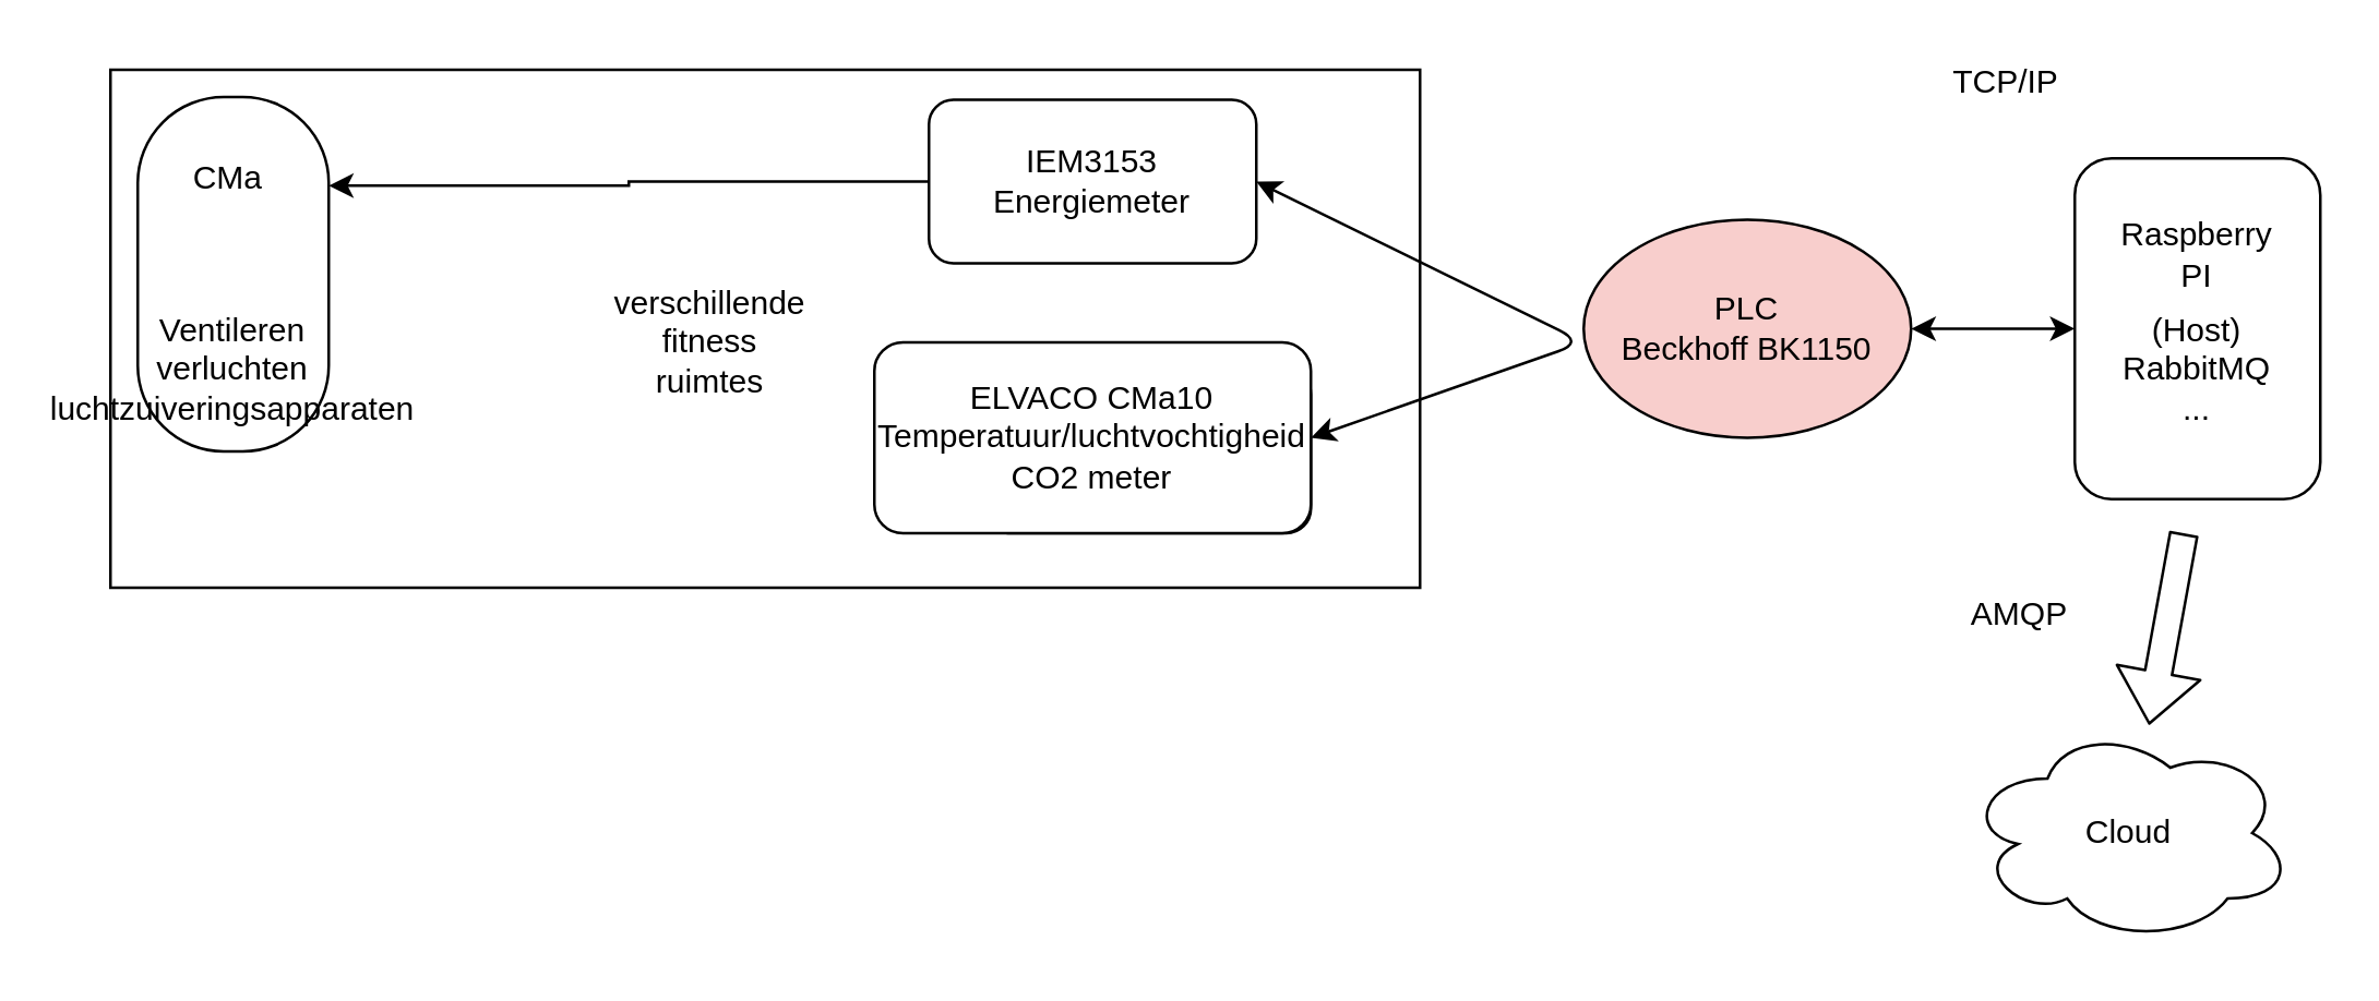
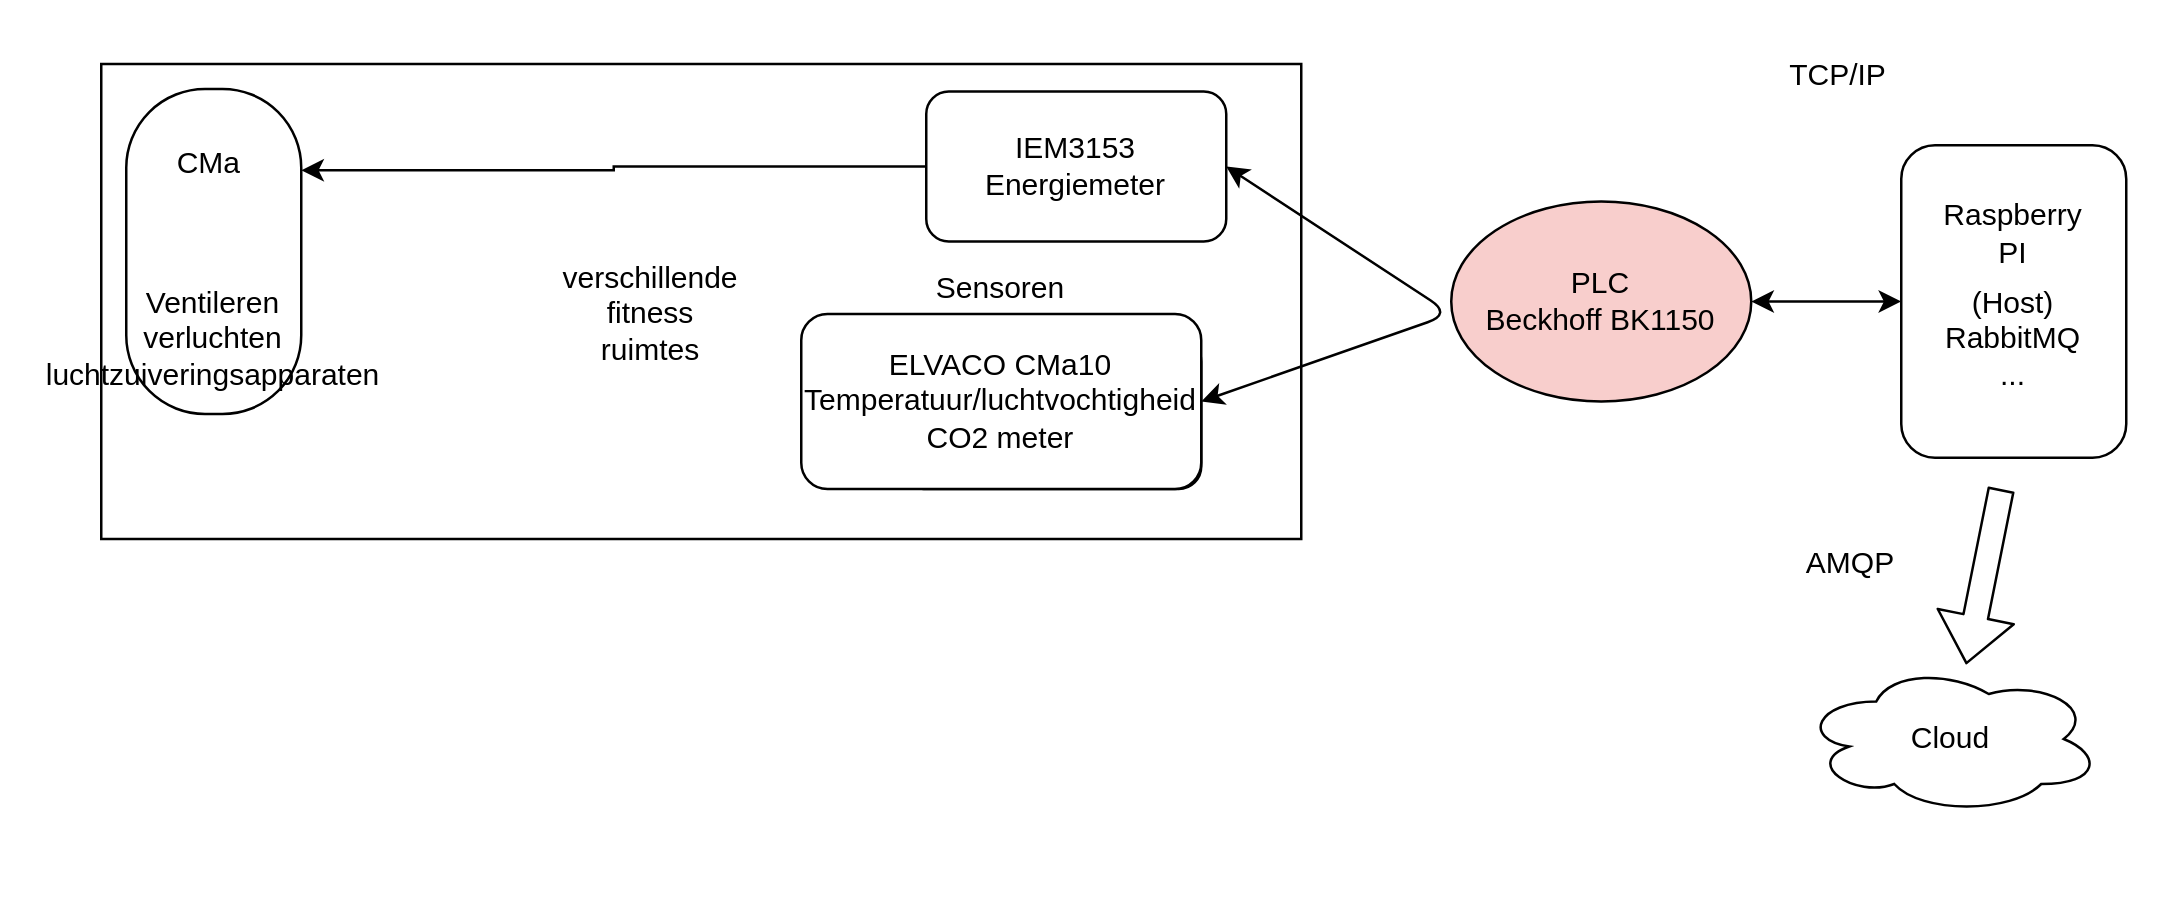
  <mxCell id="0" />
  <mxCell id="1" parent="0" />
  <mxCell id="2" value="Text" style="text;html=1;strokeColor=none;fillColor=none;align=center;verticalAlign=middle;whiteSpace=wrap;rounded=0;" vertex="1" parent="1"><mxGeometry x="60" y="55" width="40" height="20" as="geometry" /></mxCell>
  <mxCell id="3" value="" style="rounded=0;whiteSpace=wrap;html=1;" vertex="1" parent="1"><mxGeometry x="40" y="25" width="480" height="190" as="geometry" /></mxCell>
  <mxCell id="4" value="" style="rounded=1;whiteSpace=wrap;html=1;rotation=-90;arcSize=45;" vertex="1" parent="1"><mxGeometry x="20" y="65" width="130" height="70" as="geometry" /></mxCell>
  <mxCell id="5" value="CMa&amp;nbsp;" style="text;html=1;strokeColor=none;fillColor=none;align=center;verticalAlign=middle;whiteSpace=wrap;rounded=0;" vertex="1" parent="1"><mxGeometry x="65" y="55" width="40" height="20" as="geometry" /></mxCell>
  <mxCell id="6" value="Ventileren&lt;br&gt;verluchten&lt;br&gt;luchtzuiveringsapparaten&lt;br&gt;" style="text;html=1;strokeColor=none;fillColor=none;align=center;verticalAlign=middle;whiteSpace=wrap;rounded=0;" vertex="1" parent="1"><mxGeometry x="65" y="115" width="40" height="40" as="geometry" /></mxCell>
  <mxCell id="7" value="verschillende fitness ruimtes" style="text;html=1;strokeColor=none;fillColor=none;align=center;verticalAlign=middle;whiteSpace=wrap;rounded=0;" vertex="1" parent="1"><mxGeometry x="240" y="115" width="40" height="20" as="geometry" /></mxCell>
  <mxCell id="8" value="" style="rounded=1;whiteSpace=wrap;html=1;" vertex="1" parent="1"><mxGeometry x="360" y="135" width="120" height="60" as="geometry" /></mxCell>
  <mxCell id="9" value="ELVACO CMa10&lt;br&gt;Temperatuur/luchtvochtigheid&lt;br&gt;CO2 meter" style="rounded=1;whiteSpace=wrap;html=1;" vertex="1" parent="1"><mxGeometry x="320" y="125" width="160" height="70" as="geometry" /></mxCell>
  <mxCell id="10" style="edgeStyle=orthogonalEdgeStyle;rounded=0;orthogonalLoop=1;jettySize=auto;html=1;entryX=0.75;entryY=1;entryDx=0;entryDy=0;" edge="1" parent="1" source="11" target="4"><mxGeometry relative="1" as="geometry" /></mxCell>
- <mxCell id="11" value="IEM3153&lt;br&gt;Energiemeter" style="rounded=1;whiteSpace=wrap;html=1;" vertex="1" parent="1"><mxGeometry x="340" y="36" width="120" height="60" as="geometry" /></mxCell>
+ <mxCell id="11" value="IEM3153&lt;br&gt;Energiemeter" style="rounded=1;whiteSpace=wrap;html=1;" vertex="1" parent="1"><mxGeometry x="370" y="36" width="120" height="60" as="geometry" /></mxCell>
  <mxCell id="12" value="PLC&lt;br&gt;Beckhoff BK1150" style="ellipse;whiteSpace=wrap;html=1;fillColor=#f8cecc;" vertex="1" parent="1"><mxGeometry x="580" y="80" width="120" height="80" as="geometry" /></mxCell>
  <mxCell id="13" value="" style="endArrow=classic;startArrow=classic;html=1;exitX=1;exitY=0.5;exitDx=0;exitDy=0;entryX=1;entryY=0.5;entryDx=0;entryDy=0;" edge="1" parent="1" source="9" target="11"><mxGeometry width="50" height="50" relative="1" as="geometry"><mxPoint x="400" y="165" as="sourcePoint" /><mxPoint x="450" y="115" as="targetPoint" /><Array as="points"><mxPoint x="580" y="125" /></Array></mxGeometry></mxCell>
  <mxCell id="14" value="" style="rounded=1;whiteSpace=wrap;html=1;" vertex="1" parent="1"><mxGeometry x="760" y="57.5" width="90" height="125" as="geometry" /></mxCell>
  <mxCell id="15" value="Raspberry PI" style="text;html=1;strokeColor=none;fillColor=none;align=center;verticalAlign=middle;whiteSpace=wrap;rounded=0;" vertex="1" parent="1"><mxGeometry x="785" y="80" width="40" height="25" as="geometry" /></mxCell>
  <mxCell id="16" value="(Host)&lt;br&gt;RabbitMQ&lt;br&gt;..." style="text;html=1;strokeColor=none;fillColor=none;align=center;verticalAlign=middle;whiteSpace=wrap;rounded=0;" vertex="1" parent="1"><mxGeometry x="785" y="125" width="40" height="20" as="geometry" /></mxCell>
  <mxCell id="17" value="" style="endArrow=classic;startArrow=classic;html=1;entryX=0;entryY=0.5;entryDx=0;entryDy=0;exitX=1;exitY=0.5;exitDx=0;exitDy=0;" edge="1" parent="1" source="12" target="14"><mxGeometry width="50" height="50" relative="1" as="geometry"><mxPoint x="400" y="145" as="sourcePoint" /><mxPoint x="450" y="95" as="targetPoint" /><Array as="points"><mxPoint x="730" y="120" /></Array></mxGeometry></mxCell>
- <mxCell id="18" value="Cloud" style="ellipse;shape=cloud;whiteSpace=wrap;html=1;" vertex="1" parent="1"><mxGeometry x="720" y="265" width="120" height="80" as="geometry" /></mxCell>
+ <mxCell id="18" value="Cloud" style="ellipse;shape=cloud;whiteSpace=wrap;html=1;" vertex="1" parent="1"><mxGeometry x="720" y="265" width="120" height="60" as="geometry" /></mxCell>
  <mxCell id="19" value="" style="shape=flexArrow;endArrow=classic;html=1;" edge="1" parent="1" target="18"><mxGeometry width="50" height="50" relative="1" as="geometry"><mxPoint x="800" y="195" as="sourcePoint" /><mxPoint x="790" y="235" as="targetPoint" /></mxGeometry></mxCell>
  <mxCell id="20" value="TCP/IP" style="text;html=1;strokeColor=none;fillColor=none;align=center;verticalAlign=middle;whiteSpace=wrap;rounded=0;" vertex="1" parent="1"><mxGeometry x="715" y="20" width="40" height="20" as="geometry" /></mxCell>
  <mxCell id="21" value="AMQP" style="text;html=1;strokeColor=none;fillColor=none;align=center;verticalAlign=middle;whiteSpace=wrap;rounded=0;" vertex="1" parent="1"><mxGeometry x="720" y="215" width="40" height="20" as="geometry" /></mxCell>
+ <mxCell id="22" value="Sensoren" style="text;html=1;strokeColor=none;fillColor=none;align=center;verticalAlign=middle;whiteSpace=wrap;rounded=0;" vertex="1" parent="1"><mxGeometry x="380" y="105" width="40" height="20" as="geometry" /></mxCell>
